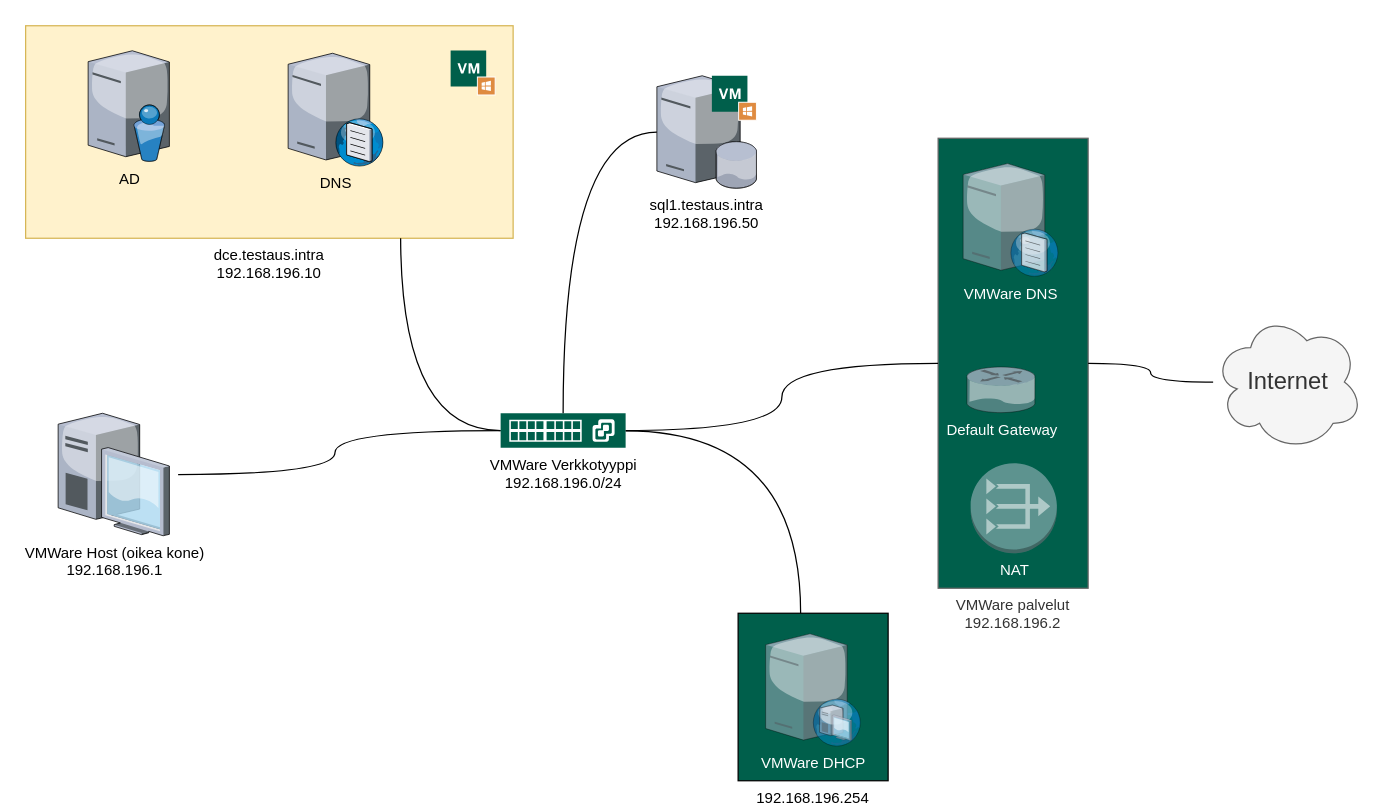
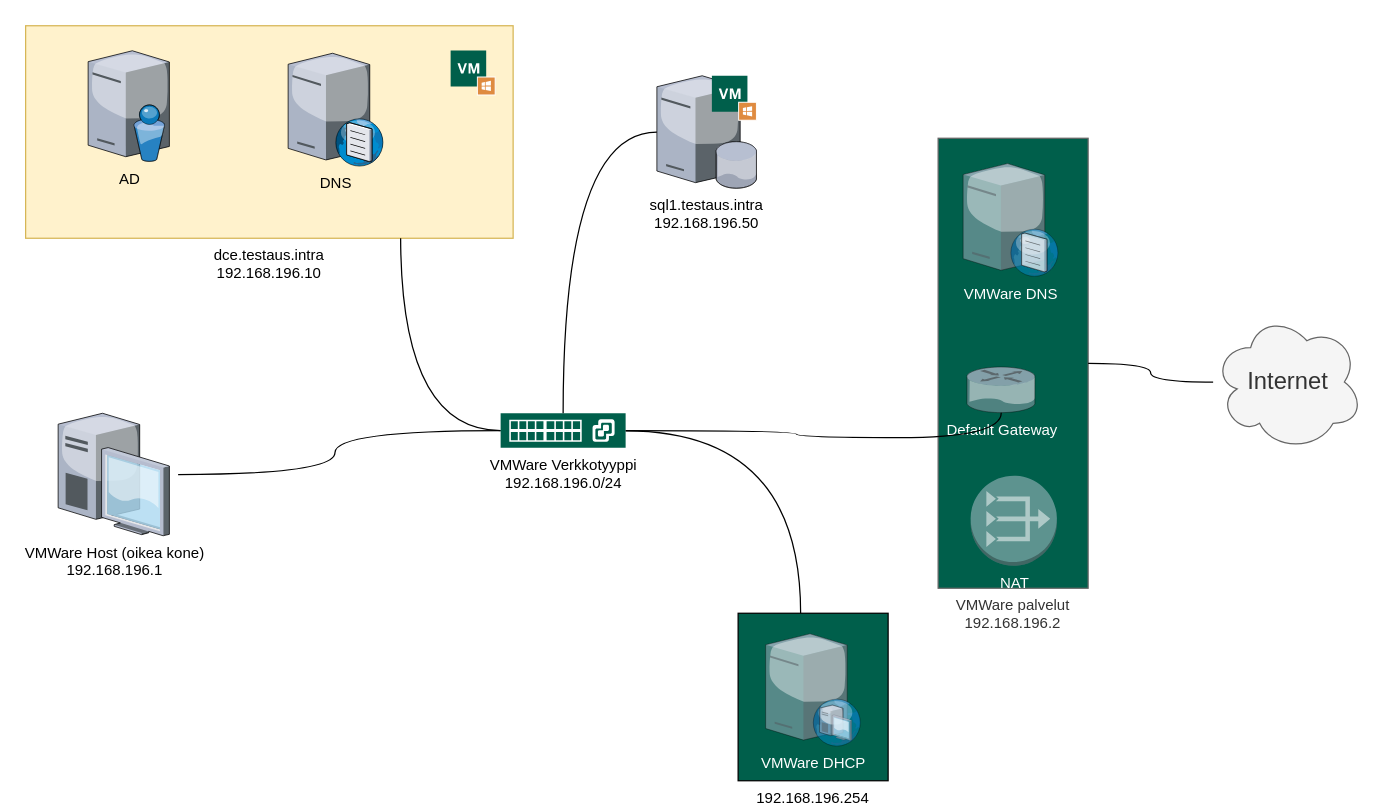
  <mxCell id="0" />
  <mxCell id="1" parent="0" />
  <mxCell id="2" value="dce.testaus.intra&#10;192.168.196.10" style="group;labelPosition=center;verticalLabelPosition=bottom;align=center;verticalAlign=top;" vertex="1" connectable="0" parent="1"><mxGeometry x="20" y="20" width="390" height="170" as="geometry" /></mxCell>
  <mxCell id="3" value="" style="group;fillColor=#fff2cc;strokeColor=#d6b656;container=0;" vertex="1" connectable="0" parent="2"><mxGeometry width="390" height="170" as="geometry" /></mxCell>
  <mxCell id="4" value="AD" style="verticalLabelPosition=bottom;aspect=fixed;html=1;verticalAlign=top;strokeColor=none;align=center;outlineConnect=0;shape=mxgraph.citrix.directory_server;" vertex="1" parent="2"><mxGeometry x="50" y="20" width="65" height="88.5" as="geometry" /></mxCell>
  <mxCell id="5" value="DNS" style="verticalLabelPosition=bottom;aspect=fixed;html=1;verticalAlign=top;strokeColor=none;align=center;outlineConnect=0;shape=mxgraph.citrix.dns_server;" vertex="1" parent="2"><mxGeometry x="210" y="19.75" width="76.5" height="92.5" as="geometry" /></mxCell>
  <mxCell id="6" value="" style="pointerEvents=1;shadow=0;dashed=0;html=1;strokeColor=none;fillColor=#005F4B;labelPosition=center;verticalLabelPosition=bottom;verticalAlign=top;align=center;outlineConnect=0;shape=mxgraph.veeam2.windows_vm;rounded=0;glass=1;" vertex="1" parent="2"><mxGeometry x="340" y="19.75" width="36" height="36" as="geometry" /></mxCell>
  <mxCell id="7" value="" style="group" vertex="1" connectable="0" parent="1"><mxGeometry x="750" y="110" width="120" height="360" as="geometry" /></mxCell>
  <mxCell id="8" value="VMWare palvelut&lt;br&gt;192.168.196.2" style="rounded=0;whiteSpace=wrap;html=1;labelPosition=center;verticalLabelPosition=bottom;align=center;verticalAlign=top;glass=0;strokeColor=#666666;fontColor=#333333;shadow=0;fillColor=#005F4B;" vertex="1" parent="7"><mxGeometry width="120" height="360" as="geometry" /></mxCell>
  <mxCell id="9" value="Default Gateway" style="verticalLabelPosition=bottom;aspect=fixed;html=1;verticalAlign=top;strokeColor=none;align=center;outlineConnect=0;shape=mxgraph.citrix.router;opacity=50;fontColor=#FFFFFF;" vertex="1" parent="7"><mxGeometry x="23" y="183" width="55" height="36.5" as="geometry" /></mxCell>
  <mxCell id="10" value="VMWare DNS" style="verticalLabelPosition=bottom;aspect=fixed;html=1;verticalAlign=top;strokeColor=none;align=center;outlineConnect=0;shape=mxgraph.citrix.dns_server;opacity=50;fontColor=#FFFFFF;fontStyle=0" vertex="1" parent="7"><mxGeometry x="20" y="18" width="76.5" height="92.5" as="geometry" /></mxCell>
- <mxCell id="11" value="NAT" style="outlineConnect=0;verticalLabelPosition=bottom;verticalAlign=top;align=center;html=1;shape=mxgraph.aws3.vpc_nat_gateway;fillColor=#bac8d3;shadow=0;strokeColor=#23445d;strokeWidth=1;opacity=50;fontColor=#FFFFFF;" vertex="1" parent="7"><mxGeometry x="26" y="260" width="69" height="72" as="geometry" /></mxCell>
+ <mxCell id="11" value="NAT" style="outlineConnect=0;verticalLabelPosition=bottom;verticalAlign=top;align=center;html=1;shape=mxgraph.aws3.vpc_nat_gateway;fillColor=#bac8d3;shadow=0;strokeColor=#23445d;strokeWidth=1;opacity=50;fontColor=#FFFFFF;" vertex="1" parent="7"><mxGeometry x="26" y="270" width="69" height="72" as="geometry" /></mxCell>
  <mxCell id="12" value="sql1.testaus.intra&#10;192.168.196.50" style="group;labelPosition=center;verticalLabelPosition=bottom;align=center;verticalAlign=top;" vertex="1" connectable="0" parent="1"><mxGeometry x="525" y="60" width="80" height="90" as="geometry" /></mxCell>
  <mxCell id="13" value="" style="verticalLabelPosition=bottom;aspect=fixed;html=1;verticalAlign=top;strokeColor=none;align=center;outlineConnect=0;shape=mxgraph.citrix.database_server;rounded=0;sketch=0;fontColor=#000000;" vertex="1" parent="12"><mxGeometry width="80" height="90" as="geometry" /></mxCell>
  <mxCell id="14" value="" style="pointerEvents=1;shadow=0;dashed=0;html=1;strokeColor=none;fillColor=#005F4B;labelPosition=center;verticalLabelPosition=bottom;verticalAlign=top;align=center;outlineConnect=0;shape=mxgraph.veeam2.windows_vm;rounded=0;sketch=0;fontColor=#000000;" vertex="1" parent="12"><mxGeometry x="44" width="36" height="36" as="geometry" /></mxCell>
  <mxCell id="15" style="edgeStyle=orthogonalEdgeStyle;orthogonalLoop=1;jettySize=auto;html=1;curved=1;endArrow=none;endFill=0;" edge="1" parent="1" source="16" target="22"><mxGeometry relative="1" as="geometry" /></mxCell>
  <mxCell id="16" value="VMWare Host (oikea kone)&lt;br&gt;192.168.196.1" style="verticalLabelPosition=bottom;aspect=fixed;html=1;verticalAlign=top;align=center;outlineConnect=0;shape=mxgraph.citrix.desktop;strokeWidth=22;perimeterSpacing=7;strokeColor=#d79b00;gradientColor=#ffa500;fillColor=#ffcd28;shadow=0;" vertex="1" parent="1"><mxGeometry x="46" y="330" width="89" height="98" as="geometry" /></mxCell>
  <mxCell id="17" value="" style="group" vertex="1" connectable="0" parent="1"><mxGeometry x="590" y="490" width="120" height="134" as="geometry" /></mxCell>
  <mxCell id="18" value="192.168.196.254" style="rounded=0;whiteSpace=wrap;html=1;shadow=0;glass=0;strokeColor=#000000;strokeWidth=1;fillColor=#005F4B;labelPosition=center;verticalLabelPosition=bottom;align=center;verticalAlign=top;" vertex="1" parent="17"><mxGeometry width="120" height="134" as="geometry" /></mxCell>
  <mxCell id="19" value="VMWare DHCP" style="verticalLabelPosition=bottom;aspect=fixed;html=1;verticalAlign=top;strokeColor=#d79b00;align=center;outlineConnect=0;shape=mxgraph.citrix.dhcp_server;gradientColor=#ffa500;fillColor=#ffcd28;opacity=50;fontColor=#FFFFFF;" vertex="1" parent="17"><mxGeometry x="22" y="16.456" width="76" height="90" as="geometry" /></mxCell>
  <mxCell id="20" style="edgeStyle=orthogonalEdgeStyle;curved=1;orthogonalLoop=1;jettySize=auto;html=1;endArrow=none;endFill=0;" edge="1" parent="1" source="22"><mxGeometry relative="1" as="geometry"><mxPoint x="320" y="190" as="targetPoint" /></mxGeometry></mxCell>
- <mxCell id="21" style="edgeStyle=orthogonalEdgeStyle;curved=1;orthogonalLoop=1;jettySize=auto;html=1;endArrow=none;endFill=0;" edge="1" parent="1" source="22" target="8"><mxGeometry relative="1" as="geometry" /></mxCell>
+ <mxCell id="21" style="edgeStyle=orthogonalEdgeStyle;curved=1;orthogonalLoop=1;jettySize=auto;html=1;endArrow=none;endFill=0;" edge="1" parent="1" source="22" target="9"><mxGeometry relative="1" as="geometry" /></mxCell>
  <mxCell id="22" value="VMWare Verkkotyyppi&lt;br&gt;192.168.196.0/24" style="pointerEvents=1;shadow=0;dashed=0;html=1;strokeColor=none;fillColor=#005F4B;labelPosition=center;verticalLabelPosition=bottom;verticalAlign=top;align=center;outlineConnect=0;shape=mxgraph.veeam2.vmware_vswitch;rounded=0;sketch=0;fontColor=#000000;aspect=fixed;" vertex="1" parent="1"><mxGeometry x="400" y="330" width="100" height="27.5" as="geometry" /></mxCell>
  <mxCell id="23" style="edgeStyle=orthogonalEdgeStyle;curved=1;orthogonalLoop=1;jettySize=auto;html=1;endArrow=none;endFill=0;" edge="1" parent="1" source="13" target="22"><mxGeometry relative="1" as="geometry" /></mxCell>
  <mxCell id="24" style="edgeStyle=orthogonalEdgeStyle;curved=1;orthogonalLoop=1;jettySize=auto;html=1;endArrow=none;endFill=0;" edge="1" parent="1" source="18" target="22"><mxGeometry relative="1" as="geometry"><Array as="points"><mxPoint x="640" y="344" /></Array></mxGeometry></mxCell>
  <mxCell id="25" value="&lt;font style=&quot;font-size: 19px&quot;&gt;Internet&lt;/font&gt;" style="ellipse;shape=cloud;whiteSpace=wrap;html=1;fillColor=#f5f5f5;strokeColor=#666666;fontColor=#333333;" vertex="1" parent="1"><mxGeometry x="970" y="250" width="120" height="110" as="geometry" /></mxCell>
  <mxCell id="26" style="edgeStyle=orthogonalEdgeStyle;curved=1;orthogonalLoop=1;jettySize=auto;html=1;endArrow=none;endFill=0;" edge="1" parent="1" source="8" target="25"><mxGeometry relative="1" as="geometry" /></mxCell>
